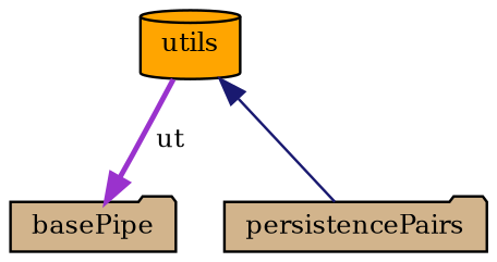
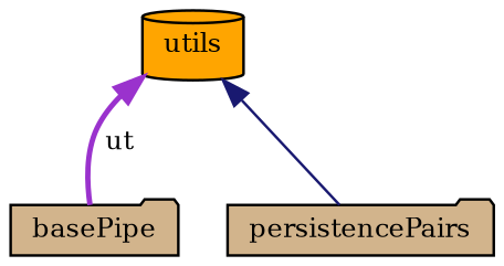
  digraph {
    fontname="DejaVu Serif"
    node [color=black fillcolor=tan fontname="DejaVu Serif" fontsize=10 shape=folder style=filled]
    edge [dir=back fontname="DejaVu Serif" fontsize=10 labelfontname=Helvetica labelfontsize=10]
    n1 [fontcolor=black height=0.2 label=persistencePairs width=0.4]
    n2 [height=0.2 label=basePipe width=0.4]
    n3 [fillcolor=orange height=0.2 label=utils shape=cylinder width=0.4]
    n3 -> n1 [color=midnightblue style=solid]
-   n2 -> n3 [color=darkorchid3 label=" ut" style=bold]
+   n3 -> n2 [color=darkorchid3 label=" ut" style=bold]
  }
